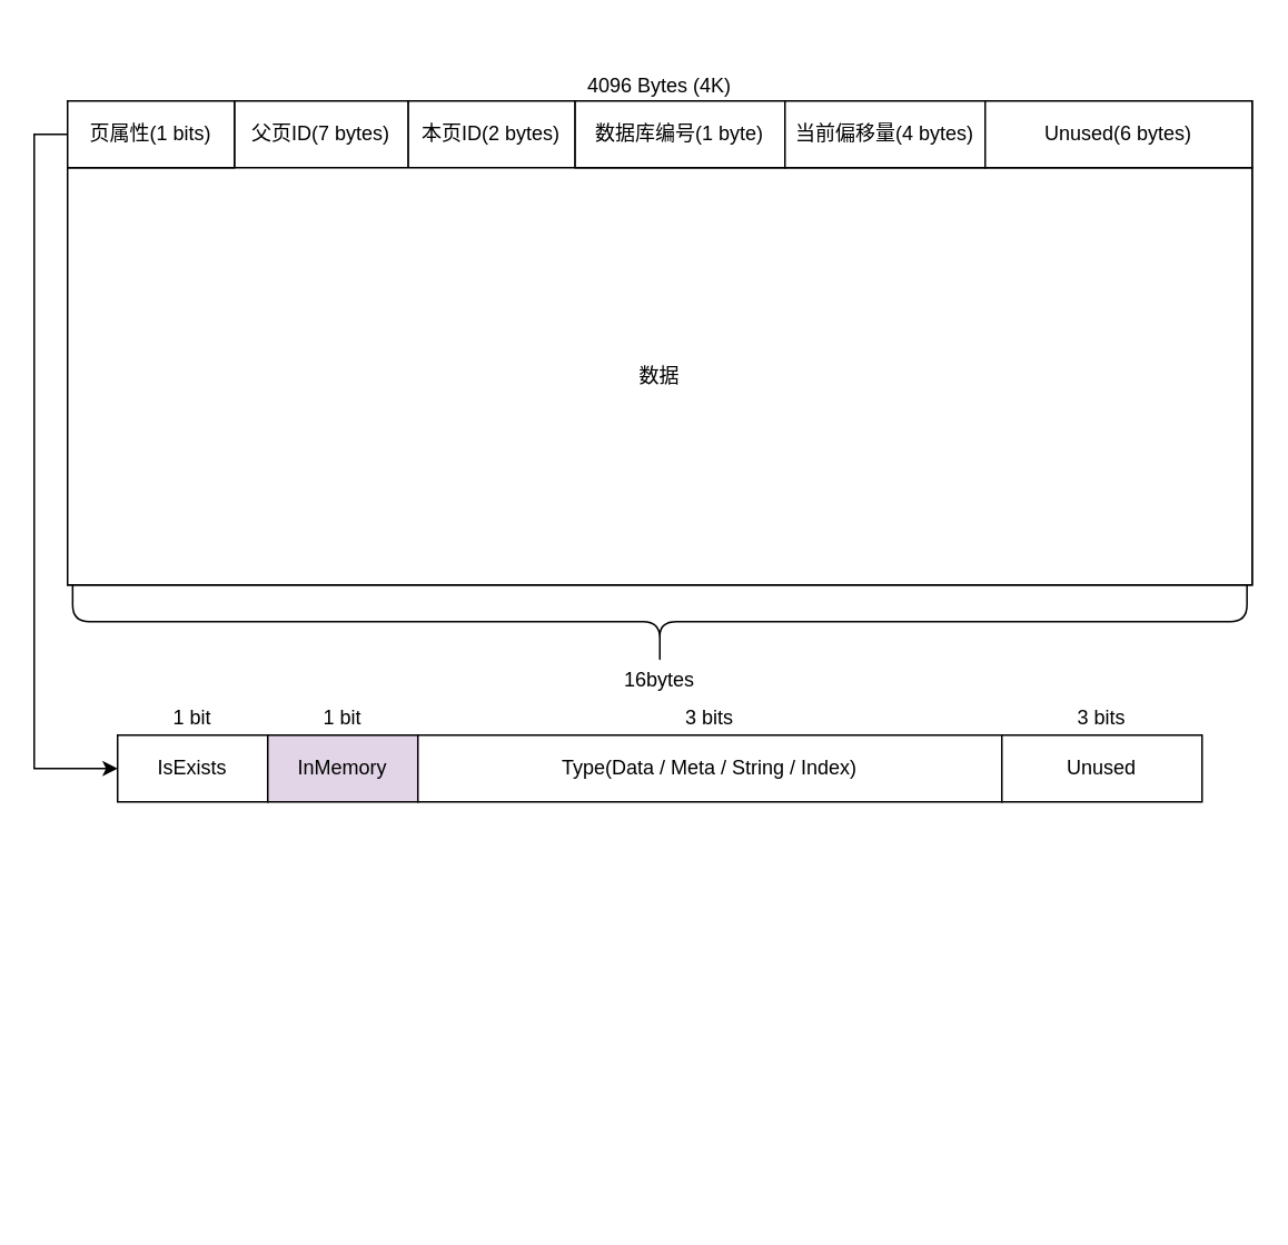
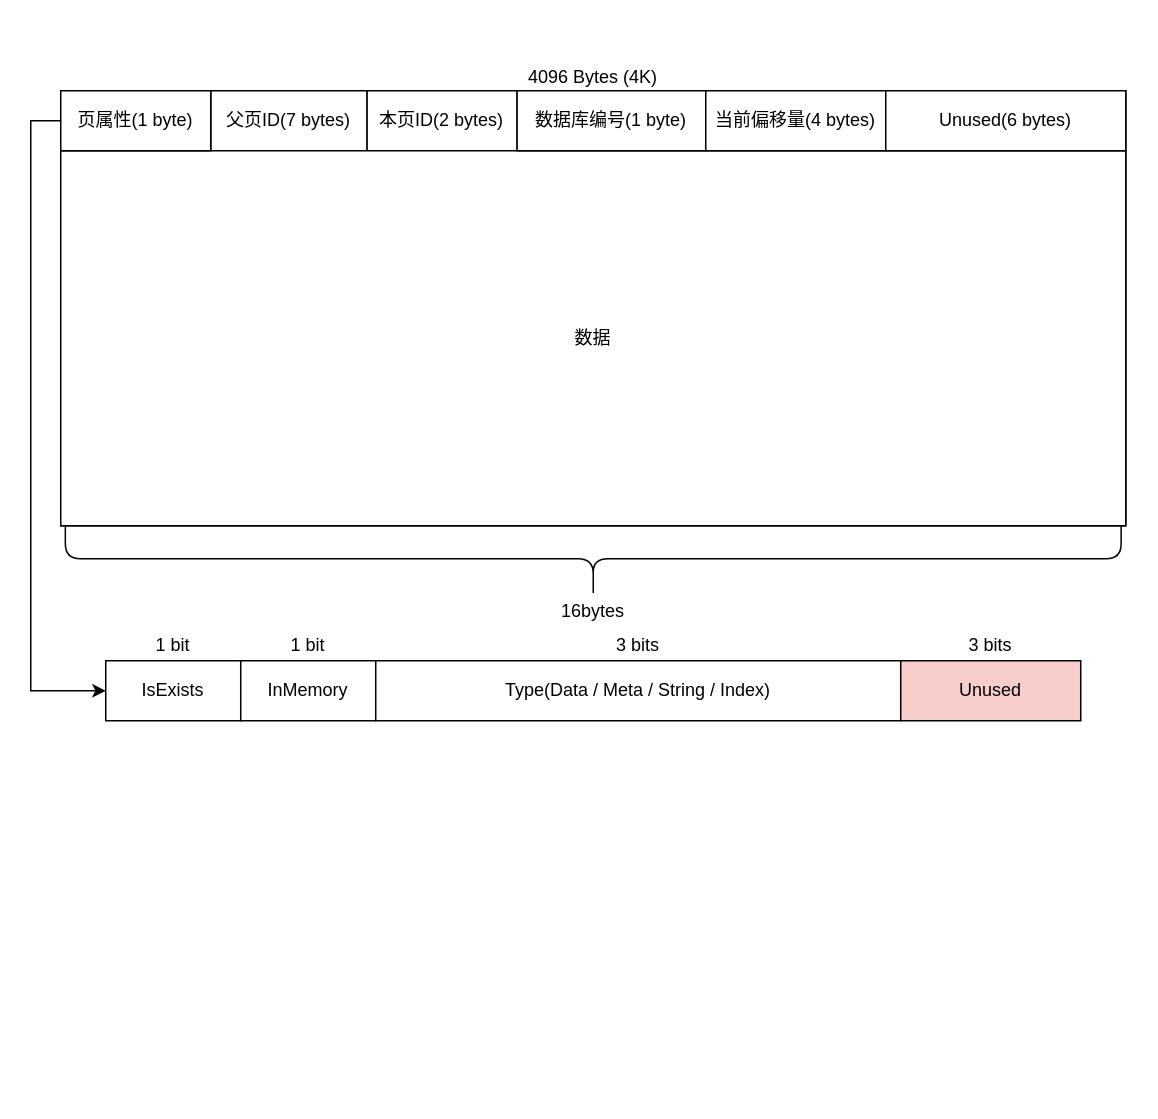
  <mxCell id="0" />
  <mxCell id="1" parent="0" />
  <mxCell id="2" value="4096 Bytes (4K)" style="rounded=0;whiteSpace=wrap;html=1;labelPosition=center;verticalLabelPosition=top;align=center;verticalAlign=bottom;" parent="1" vertex="1"><mxGeometry x="40" y="60" width="710" height="290" as="geometry" /></mxCell>
  <mxCell id="3" value="16bytes" style="shape=curlyBracket;whiteSpace=wrap;html=1;rounded=1;labelPosition=left;verticalLabelPosition=middle;align=right;verticalAlign=middle;rotation=-90;textDirection=vertical-lr;" parent="1" vertex="1"><mxGeometry x="367.89" y="20" width="54.21" height="703.87" as="geometry" /></mxCell>
  <mxCell id="4" value="父页ID(7 bytes)" style="rounded=0;whiteSpace=wrap;html=1;" parent="1" vertex="1"><mxGeometry x="140" y="60" width="104.24" height="40" as="geometry" /></mxCell>
  <mxCell id="5" value="本页ID(2 bytes)" style="rounded=0;whiteSpace=wrap;html=1;" parent="1" vertex="1"><mxGeometry x="244.24" y="60" width="100" height="40" as="geometry" /></mxCell>
  <mxCell id="6" value="数据" style="rounded=0;whiteSpace=wrap;html=1;" parent="1" vertex="1"><mxGeometry x="40" y="100" width="710" height="250" as="geometry" /></mxCell>
  <mxCell id="7" value="数据库编号(1 byte)" style="rounded=0;whiteSpace=wrap;html=1;" parent="1" vertex="1"><mxGeometry x="344.24" y="60" width="125.76" height="40" as="geometry" /></mxCell>
  <mxCell id="8" style="edgeStyle=orthogonalEdgeStyle;rounded=0;orthogonalLoop=1;jettySize=auto;html=1;entryX=0;entryY=0.5;entryDx=0;entryDy=0;" parent="1" source="9" target="11" edge="1"><mxGeometry relative="1" as="geometry"><Array as="points"><mxPoint x="20" y="80" /><mxPoint x="20" y="460" /></Array></mxGeometry></mxCell>
- <mxCell id="9" value="页属性(1 bits)" style="rounded=0;whiteSpace=wrap;html=1;" parent="1" vertex="1"><mxGeometry x="40" y="60" width="100" height="40" as="geometry" /></mxCell>
+ <mxCell id="9" value="页属性(1 byte)" style="rounded=0;whiteSpace=wrap;html=1;" parent="1" vertex="1"><mxGeometry x="40" y="60" width="100" height="40" as="geometry" /></mxCell>
  <mxCell id="10" value="" style="group" parent="1" vertex="1" connectable="0"><mxGeometry x="69.99" y="420" width="650" height="60" as="geometry" /></mxCell>
  <mxCell id="11" value="IsExists" style="rounded=0;whiteSpace=wrap;html=1;" parent="10" vertex="1"><mxGeometry y="20" width="90" height="40" as="geometry" /></mxCell>
- <mxCell id="12" value="InMemory" style="rounded=0;whiteSpace=wrap;html=1;fillColor=#e1d5e7;" parent="10" vertex="1"><mxGeometry x="90" y="20" width="90" height="40" as="geometry" /></mxCell>
+ <mxCell id="12" value="InMemory" style="rounded=0;whiteSpace=wrap;html=1;" parent="10" vertex="1"><mxGeometry x="90" y="20" width="90" height="40" as="geometry" /></mxCell>
  <mxCell id="13" value="Type(Data / Meta / String / Index)" style="rounded=0;whiteSpace=wrap;html=1;" parent="10" vertex="1"><mxGeometry x="180" y="20" width="350" height="40" as="geometry" /></mxCell>
  <mxCell id="14" value="1 bit" style="text;html=1;align=center;verticalAlign=middle;whiteSpace=wrap;rounded=0;" parent="10" vertex="1"><mxGeometry width="90" height="20" as="geometry" /></mxCell>
  <mxCell id="15" value="1 bit" style="text;html=1;align=center;verticalAlign=middle;whiteSpace=wrap;rounded=0;" parent="10" vertex="1"><mxGeometry x="90" width="90" height="20" as="geometry" /></mxCell>
  <mxCell id="16" value="3 bits" style="text;html=1;align=center;verticalAlign=middle;whiteSpace=wrap;rounded=0;" parent="10" vertex="1"><mxGeometry x="180" width="350" height="20" as="geometry" /></mxCell>
- <mxCell id="17" value="Unused" style="rounded=0;whiteSpace=wrap;html=1;" parent="10" vertex="1"><mxGeometry x="530" y="20" width="120" height="40" as="geometry" /></mxCell>
+ <mxCell id="17" value="Unused" style="rounded=0;whiteSpace=wrap;html=1;fillColor=#f8cecc;" parent="10" vertex="1"><mxGeometry x="530" y="20" width="120" height="40" as="geometry" /></mxCell>
  <mxCell id="18" value="3 bits" style="text;html=1;align=center;verticalAlign=middle;whiteSpace=wrap;rounded=0;" parent="10" vertex="1"><mxGeometry x="530" width="120" height="20" as="geometry" /></mxCell>
  <mxCell id="19" value="当前偏移量(4 bytes)" style="rounded=0;whiteSpace=wrap;html=1;" parent="1" vertex="1"><mxGeometry x="470" y="60" width="120" height="40" as="geometry" /></mxCell>
  <mxCell id="20" value="Unused(6 bytes)" style="rounded=0;whiteSpace=wrap;html=1;" parent="1" vertex="1"><mxGeometry x="590" y="60" width="160" height="40" as="geometry" /></mxCell>
